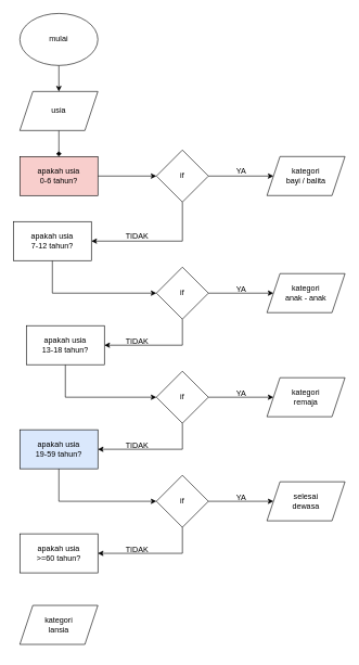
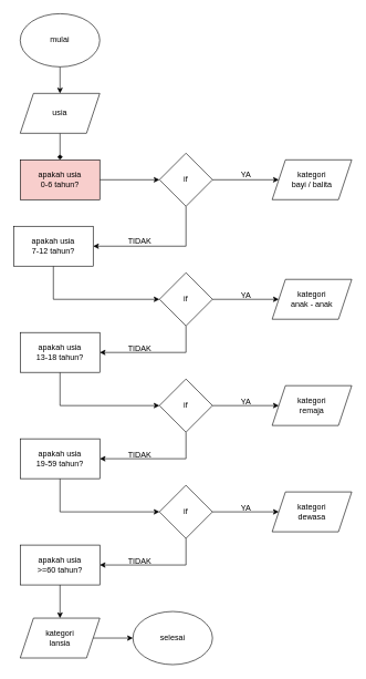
  <mxCell id="0" />
  <mxCell id="1" parent="0" />
  <mxCell id="2" style="edgeStyle=orthogonalEdgeStyle;rounded=0;orthogonalLoop=1;jettySize=auto;html=1;exitX=0.5;exitY=1;exitDx=0;exitDy=0;entryX=0.5;entryY=0;entryDx=0;entryDy=0;" edge="1" parent="1" source="3" target="5"><mxGeometry relative="1" as="geometry" /></mxCell>
  <mxCell id="3" value="mulai" style="ellipse;whiteSpace=wrap;html=1;" vertex="1" parent="1"><mxGeometry x="30" y="20" width="120" height="80" as="geometry" /></mxCell>
  <mxCell id="4" style="edgeStyle=orthogonalEdgeStyle;rounded=0;orthogonalLoop=1;jettySize=auto;html=1;exitX=0.5;exitY=1;exitDx=0;exitDy=0;entryX=0.5;entryY=0;entryDx=0;entryDy=0;endArrow=diamond;" edge="1" parent="1" source="5" target="7"><mxGeometry relative="1" as="geometry" /></mxCell>
  <mxCell id="5" value="usia" style="shape=parallelogram;perimeter=parallelogramPerimeter;whiteSpace=wrap;html=1;fixedSize=1;" vertex="1" parent="1"><mxGeometry x="30" y="140" width="120" height="60" as="geometry" /></mxCell>
  <mxCell id="6" style="edgeStyle=orthogonalEdgeStyle;rounded=0;orthogonalLoop=1;jettySize=auto;html=1;exitX=1;exitY=0.5;exitDx=0;exitDy=0;entryX=0;entryY=0.5;entryDx=0;entryDy=0;" edge="1" parent="1" source="7" target="18"><mxGeometry relative="1" as="geometry" /></mxCell>
  <mxCell id="7" value="apakah usia&lt;div&gt;0-6 tahun?&lt;/div&gt;" style="rounded=0;whiteSpace=wrap;html=1;fillColor=#f8cecc;" vertex="1" parent="1"><mxGeometry x="30" y="240" width="120" height="60" as="geometry" /></mxCell>
  <mxCell id="8" style="edgeStyle=orthogonalEdgeStyle;rounded=0;orthogonalLoop=1;jettySize=auto;html=1;exitX=0.5;exitY=1;exitDx=0;exitDy=0;entryX=0;entryY=0.5;entryDx=0;entryDy=0;" edge="1" parent="1" source="9" target="21"><mxGeometry relative="1" as="geometry" /></mxCell>
  <mxCell id="9" value="apakah usia&lt;div&gt;7-12 tahun?&lt;/div&gt;" style="rounded=0;whiteSpace=wrap;html=1;" vertex="1" parent="1"><mxGeometry x="20" y="340" width="120" height="60" as="geometry" /></mxCell>
+ <mxCell id="10" style="edgeStyle=orthogonalEdgeStyle;rounded=0;orthogonalLoop=1;jettySize=auto;html=1;exitX=0.5;exitY=1;exitDx=0;exitDy=0;entryX=0.5;entryY=0;entryDx=0;entryDy=0;" edge="1" parent="1" source="11" target="29"><mxGeometry relative="1" as="geometry" /></mxCell>
  <mxCell id="11" value="apakah usia&lt;div&gt;&amp;gt;=60 tahun?&lt;/div&gt;" style="rounded=0;whiteSpace=wrap;html=1;" vertex="1" parent="1"><mxGeometry x="30" y="820" width="120" height="60" as="geometry" /></mxCell>
  <mxCell id="12" style="edgeStyle=orthogonalEdgeStyle;rounded=0;orthogonalLoop=1;jettySize=auto;html=1;exitX=0.5;exitY=1;exitDx=0;exitDy=0;entryX=0;entryY=0.5;entryDx=0;entryDy=0;" edge="1" parent="1" source="13" target="24"><mxGeometry relative="1" as="geometry" /></mxCell>
- <mxCell id="13" value="apakah usia&lt;div&gt;19-59 tahun?&lt;/div&gt;" style="rounded=0;whiteSpace=wrap;html=1;fillColor=#dae8fc;" vertex="1" parent="1"><mxGeometry x="30" y="660" width="120" height="60" as="geometry" /></mxCell>
+ <mxCell id="13" value="apakah usia&lt;div&gt;19-59 tahun?&lt;/div&gt;" style="rounded=0;whiteSpace=wrap;html=1;" vertex="1" parent="1"><mxGeometry x="30" y="660" width="120" height="60" as="geometry" /></mxCell>
  <mxCell id="14" style="edgeStyle=orthogonalEdgeStyle;rounded=0;orthogonalLoop=1;jettySize=auto;html=1;exitX=0.5;exitY=1;exitDx=0;exitDy=0;entryX=0;entryY=0.5;entryDx=0;entryDy=0;" edge="1" parent="1" source="15" target="27"><mxGeometry relative="1" as="geometry" /></mxCell>
- <mxCell id="15" value="apakah usia&lt;div&gt;13-18 tahun?&lt;/div&gt;" style="rounded=0;whiteSpace=wrap;html=1;" vertex="1" parent="1"><mxGeometry x="40" y="500" width="120" height="60" as="geometry" /></mxCell>
+ <mxCell id="15" value="apakah usia&lt;div&gt;13-18 tahun?&lt;/div&gt;" style="rounded=0;whiteSpace=wrap;html=1;" vertex="1" parent="1"><mxGeometry x="30" y="500" width="120" height="60" as="geometry" /></mxCell>
  <mxCell id="16" style="edgeStyle=orthogonalEdgeStyle;rounded=0;orthogonalLoop=1;jettySize=auto;html=1;exitX=0.5;exitY=1;exitDx=0;exitDy=0;entryX=1;entryY=0.5;entryDx=0;entryDy=0;" edge="1" parent="1" source="18" target="9"><mxGeometry relative="1" as="geometry" /></mxCell>
  <mxCell id="17" style="edgeStyle=orthogonalEdgeStyle;rounded=0;orthogonalLoop=1;jettySize=auto;html=1;exitX=1;exitY=0.5;exitDx=0;exitDy=0;" edge="1" parent="1" source="18" target="31"><mxGeometry relative="1" as="geometry" /></mxCell>
  <mxCell id="18" value="if" style="rhombus;whiteSpace=wrap;html=1;" vertex="1" parent="1"><mxGeometry x="240" y="230" width="80" height="80" as="geometry" /></mxCell>
  <mxCell id="19" style="edgeStyle=orthogonalEdgeStyle;rounded=0;orthogonalLoop=1;jettySize=auto;html=1;exitX=0.5;exitY=1;exitDx=0;exitDy=0;entryX=1;entryY=0.5;entryDx=0;entryDy=0;" edge="1" parent="1" source="21" target="15"><mxGeometry relative="1" as="geometry" /></mxCell>
  <mxCell id="20" style="edgeStyle=orthogonalEdgeStyle;rounded=0;orthogonalLoop=1;jettySize=auto;html=1;exitX=1;exitY=0.5;exitDx=0;exitDy=0;entryX=0;entryY=0.5;entryDx=0;entryDy=0;" edge="1" parent="1" source="21" target="32"><mxGeometry relative="1" as="geometry" /></mxCell>
  <mxCell id="21" value="if" style="rhombus;whiteSpace=wrap;html=1;" vertex="1" parent="1"><mxGeometry x="240" y="410" width="80" height="80" as="geometry" /></mxCell>
  <mxCell id="22" style="edgeStyle=orthogonalEdgeStyle;rounded=0;orthogonalLoop=1;jettySize=auto;html=1;exitX=0.5;exitY=1;exitDx=0;exitDy=0;entryX=1;entryY=0.5;entryDx=0;entryDy=0;" edge="1" parent="1" source="24" target="11"><mxGeometry relative="1" as="geometry" /></mxCell>
  <mxCell id="23" style="edgeStyle=orthogonalEdgeStyle;rounded=0;orthogonalLoop=1;jettySize=auto;html=1;exitX=1;exitY=0.5;exitDx=0;exitDy=0;entryX=0;entryY=0.5;entryDx=0;entryDy=0;" edge="1" parent="1" source="24" target="34"><mxGeometry relative="1" as="geometry" /></mxCell>
  <mxCell id="24" value="if" style="rhombus;whiteSpace=wrap;html=1;" vertex="1" parent="1"><mxGeometry x="240" y="730" width="80" height="80" as="geometry" /></mxCell>
  <mxCell id="25" style="edgeStyle=orthogonalEdgeStyle;rounded=0;orthogonalLoop=1;jettySize=auto;html=1;exitX=0.5;exitY=1;exitDx=0;exitDy=0;entryX=1;entryY=0.5;entryDx=0;entryDy=0;" edge="1" parent="1" source="27" target="13"><mxGeometry relative="1" as="geometry" /></mxCell>
  <mxCell id="26" style="edgeStyle=orthogonalEdgeStyle;rounded=0;orthogonalLoop=1;jettySize=auto;html=1;exitX=1;exitY=0.5;exitDx=0;exitDy=0;entryX=0;entryY=0.5;entryDx=0;entryDy=0;" edge="1" parent="1" source="27" target="33"><mxGeometry relative="1" as="geometry" /></mxCell>
  <mxCell id="27" value="if" style="rhombus;whiteSpace=wrap;html=1;" vertex="1" parent="1"><mxGeometry x="240" y="570" width="80" height="80" as="geometry" /></mxCell>
+ <mxCell id="28" style="edgeStyle=orthogonalEdgeStyle;rounded=0;orthogonalLoop=1;jettySize=auto;html=1;exitX=1;exitY=0.5;exitDx=0;exitDy=0;" edge="1" parent="1" source="29" target="30"><mxGeometry relative="1" as="geometry" /></mxCell>
  <mxCell id="29" value="kategori&lt;div&gt;lansia&lt;/div&gt;" style="shape=parallelogram;perimeter=parallelogramPerimeter;whiteSpace=wrap;html=1;fixedSize=1;" vertex="1" parent="1"><mxGeometry x="30" y="930" width="120" height="60" as="geometry" /></mxCell>
+ <mxCell id="30" value="selesai" style="ellipse;whiteSpace=wrap;html=1;" vertex="1" parent="1"><mxGeometry x="200" y="920" width="120" height="80" as="geometry" /></mxCell>
  <mxCell id="31" value="kategori&lt;div&gt;bayi / balita&lt;/div&gt;" style="shape=parallelogram;perimeter=parallelogramPerimeter;whiteSpace=wrap;html=1;fixedSize=1;" vertex="1" parent="1"><mxGeometry x="410" y="240" width="120" height="60" as="geometry" /></mxCell>
  <mxCell id="32" value="kategori&lt;div&gt;anak - anak&lt;/div&gt;" style="shape=parallelogram;perimeter=parallelogramPerimeter;whiteSpace=wrap;html=1;fixedSize=1;" vertex="1" parent="1"><mxGeometry x="410" y="420" width="120" height="60" as="geometry" /></mxCell>
  <mxCell id="33" value="kategori&lt;div&gt;remaja&lt;/div&gt;" style="shape=parallelogram;perimeter=parallelogramPerimeter;whiteSpace=wrap;html=1;fixedSize=1;" vertex="1" parent="1"><mxGeometry x="410" y="580" width="120" height="60" as="geometry" /></mxCell>
- <mxCell id="34" value="selesai&lt;div&gt;dewasa&lt;/div&gt;" style="shape=parallelogram;perimeter=parallelogramPerimeter;whiteSpace=wrap;html=1;fixedSize=1;" vertex="1" parent="1"><mxGeometry x="410" y="740" width="120" height="60" as="geometry" /></mxCell>
+ <mxCell id="34" value="kategori&lt;div&gt;dewasa&lt;/div&gt;" style="shape=parallelogram;perimeter=parallelogramPerimeter;whiteSpace=wrap;html=1;fixedSize=1;" vertex="1" parent="1"><mxGeometry x="410" y="740" width="120" height="60" as="geometry" /></mxCell>
  <mxCell id="35" value="YA" style="text;html=1;align=center;verticalAlign=middle;resizable=0;points=[];autosize=1;strokeColor=none;fillColor=none;" vertex="1" parent="1"><mxGeometry x="350" y="248" width="40" height="30" as="geometry" /></mxCell>
  <mxCell id="36" value="TIDAK" style="text;html=1;align=center;verticalAlign=middle;resizable=0;points=[];autosize=1;strokeColor=none;fillColor=none;" vertex="1" parent="1"><mxGeometry x="180" y="348" width="60" height="30" as="geometry" /></mxCell>
  <mxCell id="37" value="YA" style="text;html=1;align=center;verticalAlign=middle;resizable=0;points=[];autosize=1;strokeColor=none;fillColor=none;" vertex="1" parent="1"><mxGeometry x="350" y="750" width="40" height="30" as="geometry" /></mxCell>
  <mxCell id="38" value="YA" style="text;html=1;align=center;verticalAlign=middle;resizable=0;points=[];autosize=1;strokeColor=none;fillColor=none;" vertex="1" parent="1"><mxGeometry x="350" y="590" width="40" height="30" as="geometry" /></mxCell>
  <mxCell id="39" value="YA" style="text;html=1;align=center;verticalAlign=middle;resizable=0;points=[];autosize=1;strokeColor=none;fillColor=none;" vertex="1" parent="1"><mxGeometry x="350" y="430" width="40" height="30" as="geometry" /></mxCell>
  <mxCell id="40" value="TIDAK" style="text;html=1;align=center;verticalAlign=middle;resizable=0;points=[];autosize=1;strokeColor=none;fillColor=none;" vertex="1" parent="1"><mxGeometry x="180" y="830" width="60" height="30" as="geometry" /></mxCell>
  <mxCell id="41" value="TIDAK" style="text;html=1;align=center;verticalAlign=middle;resizable=0;points=[];autosize=1;strokeColor=none;fillColor=none;" vertex="1" parent="1"><mxGeometry x="180" y="670" width="60" height="30" as="geometry" /></mxCell>
  <mxCell id="42" value="TIDAK" style="text;html=1;align=center;verticalAlign=middle;resizable=0;points=[];autosize=1;strokeColor=none;fillColor=none;" vertex="1" parent="1"><mxGeometry x="180" y="510" width="60" height="30" as="geometry" /></mxCell>
